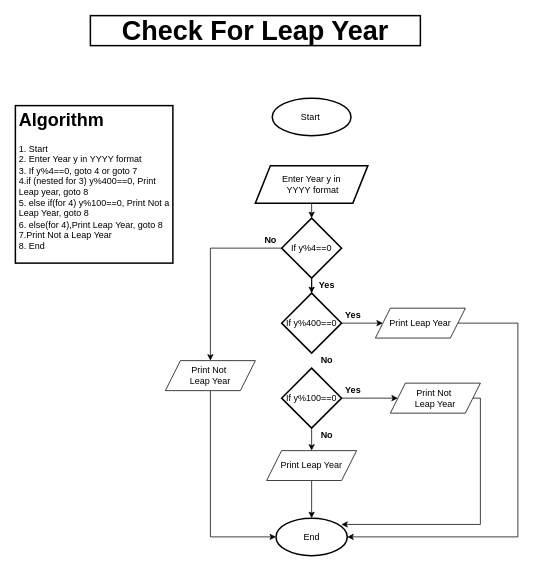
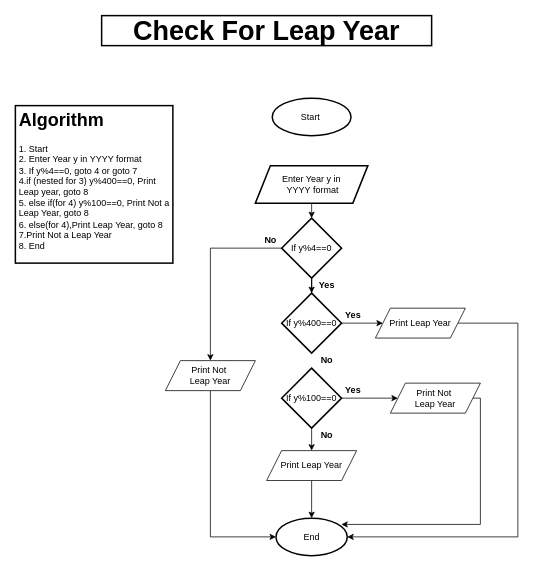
  <mxCell id="0" />
  <mxCell id="1" parent="0" />
- <mxCell id="2" value="&lt;font style=&quot;font-size: 36px&quot;&gt;Check For Leap Year&lt;/font&gt;" style="text;html=1;fillColor=none;align=center;verticalAlign=middle;whiteSpace=wrap;rounded=0;strokeWidth=2;strokeColor=#000000;fontStyle=1" vertex="1" parent="1"><mxGeometry x="120" y="20" width="440" height="40" as="geometry" /></mxCell>
+ <mxCell id="2" value="&lt;font style=&quot;font-size: 36px&quot;&gt;Check For Leap Year&lt;/font&gt;" style="text;html=1;fillColor=none;align=center;verticalAlign=middle;whiteSpace=wrap;rounded=0;strokeWidth=2;strokeColor=#000000;fontStyle=1" vertex="1" parent="1"><mxGeometry x="135" y="20" width="440" height="40" as="geometry" /></mxCell>
  <mxCell id="3" value="&lt;h1&gt;Algorithm&lt;/h1&gt;&lt;div&gt;1. Start&amp;nbsp;&lt;/div&gt;&lt;div&gt;2. Enter Year y in YYYY format&amp;nbsp;&lt;/div&gt;&lt;div&gt;3. If y%4==0, goto 4 or goto 7&lt;/div&gt;&lt;div&gt;4.if (nested for 3) y%400==0, Print Leap year, goto 8&lt;/div&gt;&lt;div&gt;5. else if(for 4) y%100==0, Print Not a Leap Year,&amp;nbsp;&lt;span&gt;goto 8&lt;/span&gt;&lt;/div&gt;&lt;div&gt;6. else(for 4),Print Leap Year, goto 8&amp;nbsp;&lt;/div&gt;&lt;div&gt;7.Print Not a Leap Year&lt;/div&gt;&lt;div&gt;8. End&lt;/div&gt;&lt;div&gt;&lt;br&gt;&lt;/div&gt;" style="text;html=1;fillColor=none;spacing=5;spacingTop=-20;whiteSpace=wrap;overflow=hidden;rounded=0;strokeColor=#000000;strokeWidth=2;" vertex="1" parent="1"><mxGeometry x="20" y="140" width="210" height="210" as="geometry" /></mxCell>
  <mxCell id="4" value="Start&amp;nbsp;" style="ellipse;whiteSpace=wrap;html=1;strokeColor=#000000;strokeWidth=2;" vertex="1" parent="1"><mxGeometry x="362.5" y="130" width="105" height="50" as="geometry" /></mxCell>
  <mxCell id="5" style="edgeStyle=orthogonalEdgeStyle;rounded=0;orthogonalLoop=1;jettySize=auto;html=1;exitX=0.5;exitY=1;exitDx=0;exitDy=0;entryX=0.5;entryY=0;entryDx=0;entryDy=0;" edge="1" parent="1" source="6" target="10"><mxGeometry relative="1" as="geometry" /></mxCell>
  <mxCell id="6" value="Enter Year y in&lt;br&gt;&amp;nbsp;YYYY format" style="shape=parallelogram;perimeter=parallelogramPerimeter;whiteSpace=wrap;html=1;fixedSize=1;strokeColor=#000000;strokeWidth=2;" vertex="1" parent="1"><mxGeometry x="340" y="220" width="150" height="50" as="geometry" /></mxCell>
  <mxCell id="7" value="End" style="ellipse;whiteSpace=wrap;html=1;strokeColor=#000000;strokeWidth=2;" vertex="1" parent="1"><mxGeometry x="367.5" y="690" width="95" height="50" as="geometry" /></mxCell>
  <mxCell id="8" style="edgeStyle=orthogonalEdgeStyle;rounded=0;orthogonalLoop=1;jettySize=auto;html=1;exitX=0.5;exitY=1;exitDx=0;exitDy=0;" edge="1" parent="1" source="10" target="12"><mxGeometry relative="1" as="geometry" /></mxCell>
  <mxCell id="9" style="edgeStyle=orthogonalEdgeStyle;rounded=0;orthogonalLoop=1;jettySize=auto;html=1;exitX=0;exitY=0.5;exitDx=0;exitDy=0;entryX=0.5;entryY=0;entryDx=0;entryDy=0;" edge="1" parent="1" source="10" target="23"><mxGeometry relative="1" as="geometry" /></mxCell>
  <mxCell id="10" value="If y%4==0" style="rhombus;whiteSpace=wrap;html=1;strokeColor=#000000;strokeWidth=2;" vertex="1" parent="1"><mxGeometry x="375" y="290" width="80" height="80" as="geometry" /></mxCell>
  <mxCell id="11" style="edgeStyle=orthogonalEdgeStyle;rounded=0;orthogonalLoop=1;jettySize=auto;html=1;exitX=1;exitY=0.5;exitDx=0;exitDy=0;" edge="1" parent="1" source="12" target="17"><mxGeometry relative="1" as="geometry"><mxPoint x="520" y="430.167" as="targetPoint" /></mxGeometry></mxCell>
  <mxCell id="12" value="If y%400==0" style="rhombus;whiteSpace=wrap;html=1;strokeColor=#000000;strokeWidth=2;" vertex="1" parent="1"><mxGeometry x="375" y="390" width="80" height="80" as="geometry" /></mxCell>
  <mxCell id="13" style="edgeStyle=orthogonalEdgeStyle;rounded=0;orthogonalLoop=1;jettySize=auto;html=1;exitX=1;exitY=0.5;exitDx=0;exitDy=0;" edge="1" parent="1" source="15" target="21"><mxGeometry relative="1" as="geometry" /></mxCell>
  <mxCell id="14" style="edgeStyle=orthogonalEdgeStyle;rounded=0;orthogonalLoop=1;jettySize=auto;html=1;exitX=0.5;exitY=1;exitDx=0;exitDy=0;" edge="1" parent="1" source="15"><mxGeometry relative="1" as="geometry"><mxPoint x="415.034" y="600" as="targetPoint" /></mxGeometry></mxCell>
  <mxCell id="15" value="If y%100==0" style="rhombus;whiteSpace=wrap;html=1;strokeColor=#000000;strokeWidth=2;" vertex="1" parent="1"><mxGeometry x="375" y="490" width="80" height="80" as="geometry" /></mxCell>
  <mxCell id="16" style="edgeStyle=orthogonalEdgeStyle;rounded=0;orthogonalLoop=1;jettySize=auto;html=1;entryX=1;entryY=0.5;entryDx=0;entryDy=0;" edge="1" parent="1" source="17" target="7"><mxGeometry relative="1" as="geometry"><Array as="points"><mxPoint x="690" y="430" /><mxPoint x="690" y="715" /></Array></mxGeometry></mxCell>
  <mxCell id="17" value="Print Leap Year" style="shape=parallelogram;perimeter=parallelogramPerimeter;whiteSpace=wrap;html=1;fixedSize=1;" vertex="1" parent="1"><mxGeometry x="500" y="410.08" width="120" height="39.83" as="geometry" /></mxCell>
  <mxCell id="18" style="edgeStyle=orthogonalEdgeStyle;rounded=0;orthogonalLoop=1;jettySize=auto;html=1;exitX=0.5;exitY=1;exitDx=0;exitDy=0;entryX=0.5;entryY=0;entryDx=0;entryDy=0;" edge="1" parent="1" source="19" target="7"><mxGeometry relative="1" as="geometry" /></mxCell>
  <mxCell id="19" value="Print Leap Year" style="shape=parallelogram;perimeter=parallelogramPerimeter;whiteSpace=wrap;html=1;fixedSize=1;" vertex="1" parent="1"><mxGeometry x="355" y="600" width="120" height="39.83" as="geometry" /></mxCell>
  <mxCell id="20" style="edgeStyle=orthogonalEdgeStyle;rounded=0;orthogonalLoop=1;jettySize=auto;html=1;exitX=1;exitY=0.5;exitDx=0;exitDy=0;entryX=0.917;entryY=0.168;entryDx=0;entryDy=0;entryPerimeter=0;" edge="1" parent="1" source="21" target="7"><mxGeometry relative="1" as="geometry"><mxPoint x="640" y="710" as="targetPoint" /><Array as="points"><mxPoint x="640" y="530" /><mxPoint x="640" y="698" /></Array></mxGeometry></mxCell>
  <mxCell id="21" value="Print Not&amp;nbsp; &lt;br&gt;Leap Year" style="shape=parallelogram;perimeter=parallelogramPerimeter;whiteSpace=wrap;html=1;fixedSize=1;" vertex="1" parent="1"><mxGeometry x="520" y="510" width="120" height="40" as="geometry" /></mxCell>
  <mxCell id="22" style="edgeStyle=orthogonalEdgeStyle;rounded=0;orthogonalLoop=1;jettySize=auto;html=1;entryX=0;entryY=0.5;entryDx=0;entryDy=0;" edge="1" parent="1" source="23" target="7"><mxGeometry relative="1" as="geometry"><Array as="points"><mxPoint x="280" y="715" /></Array></mxGeometry></mxCell>
  <mxCell id="23" value="Print Not&amp;nbsp; &lt;br&gt;Leap Year" style="shape=parallelogram;perimeter=parallelogramPerimeter;whiteSpace=wrap;html=1;fixedSize=1;" vertex="1" parent="1"><mxGeometry x="220" y="480" width="120" height="40" as="geometry" /></mxCell>
  <mxCell id="24" value="&lt;b&gt;No&lt;/b&gt;" style="text;html=1;align=center;verticalAlign=middle;resizable=0;points=[];autosize=1;" vertex="1" parent="1"><mxGeometry x="345" y="310" width="30" height="20" as="geometry" /></mxCell>
  <mxCell id="25" value="&lt;b&gt;No&lt;/b&gt;" style="text;html=1;align=center;verticalAlign=middle;resizable=0;points=[];autosize=1;" vertex="1" parent="1"><mxGeometry x="420" y="470" width="30" height="20" as="geometry" /></mxCell>
  <mxCell id="26" value="&lt;b&gt;No&lt;/b&gt;" style="text;html=1;align=center;verticalAlign=middle;resizable=0;points=[];autosize=1;" vertex="1" parent="1"><mxGeometry x="420" y="570" width="30" height="20" as="geometry" /></mxCell>
  <mxCell id="27" value="&lt;b&gt;Yes&lt;/b&gt;" style="text;html=1;align=center;verticalAlign=middle;resizable=0;points=[];autosize=1;" vertex="1" parent="1"><mxGeometry x="415" y="370" width="40" height="20" as="geometry" /></mxCell>
  <mxCell id="28" value="&lt;b&gt;Yes&lt;/b&gt;" style="text;html=1;align=center;verticalAlign=middle;resizable=0;points=[];autosize=1;" vertex="1" parent="1"><mxGeometry x="450" y="410.08" width="40" height="20" as="geometry" /></mxCell>
  <mxCell id="29" value="&lt;b&gt;Yes&lt;/b&gt;" style="text;html=1;align=center;verticalAlign=middle;resizable=0;points=[];autosize=1;" vertex="1" parent="1"><mxGeometry x="450" y="510" width="40" height="20" as="geometry" /></mxCell>
